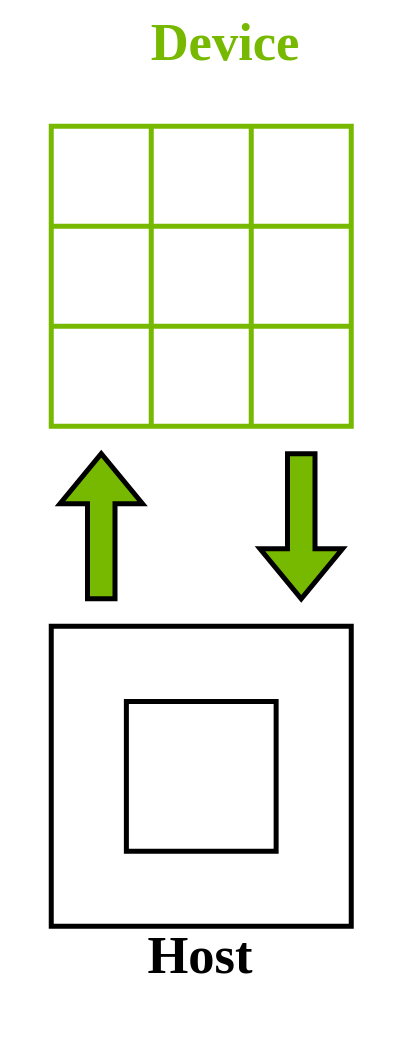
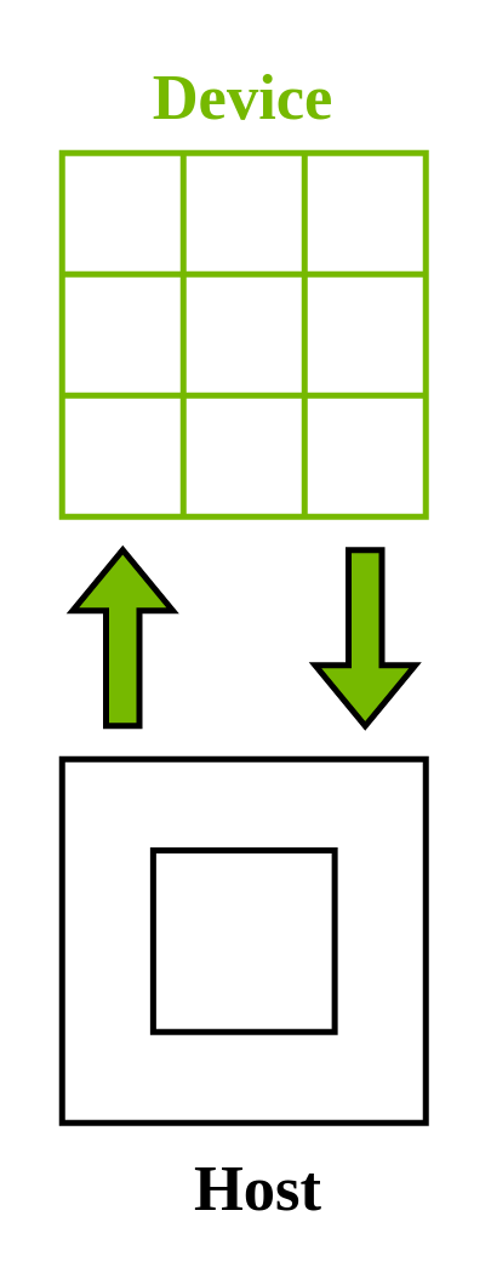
  <mxCell id="0" />
  <mxCell id="1" parent="0" />
  <mxCell id="2" value="" style="shape=table;startSize=0;container=1;collapsible=0;childLayout=tableLayout;fontSize=16;rounded=0;fillColor=none;swimlaneLine=0;strokeWidth=2;strokeColor=#76B900;" vertex="1" parent="1"><mxGeometry x="20" y="50" width="120" height="120" as="geometry" /></mxCell>
  <mxCell id="3" value="" style="shape=tableRow;horizontal=0;startSize=0;swimlaneHead=0;swimlaneBody=0;strokeColor=inherit;top=0;left=0;bottom=0;right=0;collapsible=0;dropTarget=0;fillColor=none;points=[[0,0.5],[1,0.5]];portConstraint=eastwest;fontSize=16;rounded=1;" vertex="1" parent="2"><mxGeometry width="120" height="40" as="geometry" /></mxCell>
  <mxCell id="4" value="" style="shape=partialRectangle;html=1;whiteSpace=wrap;connectable=0;strokeColor=inherit;overflow=hidden;fillColor=none;top=0;left=0;bottom=0;right=0;pointerEvents=1;fontSize=16;rounded=1;" vertex="1" parent="3"><mxGeometry width="40" height="40" as="geometry"><mxRectangle width="40" height="40" as="alternateBounds" /></mxGeometry></mxCell>
  <mxCell id="5" value="" style="shape=partialRectangle;html=1;whiteSpace=wrap;connectable=0;strokeColor=inherit;overflow=hidden;fillColor=none;top=0;left=0;bottom=0;right=0;pointerEvents=1;fontSize=16;rounded=1;" vertex="1" parent="3"><mxGeometry x="40" width="40" height="40" as="geometry"><mxRectangle width="40" height="40" as="alternateBounds" /></mxGeometry></mxCell>
  <mxCell id="6" value="" style="shape=partialRectangle;html=1;whiteSpace=wrap;connectable=0;strokeColor=inherit;overflow=hidden;fillColor=none;top=0;left=0;bottom=0;right=0;pointerEvents=1;fontSize=16;rounded=1;" vertex="1" parent="3"><mxGeometry x="80" width="40" height="40" as="geometry"><mxRectangle width="40" height="40" as="alternateBounds" /></mxGeometry></mxCell>
  <mxCell id="7" value="" style="shape=tableRow;horizontal=0;startSize=0;swimlaneHead=0;swimlaneBody=0;strokeColor=inherit;top=0;left=0;bottom=0;right=0;collapsible=0;dropTarget=0;fillColor=none;points=[[0,0.5],[1,0.5]];portConstraint=eastwest;fontSize=16;rounded=1;" vertex="1" parent="2"><mxGeometry y="40" width="120" height="40" as="geometry" /></mxCell>
  <mxCell id="8" value="" style="shape=partialRectangle;html=1;whiteSpace=wrap;connectable=0;strokeColor=inherit;overflow=hidden;fillColor=none;top=0;left=0;bottom=0;right=0;pointerEvents=1;fontSize=16;rounded=1;" vertex="1" parent="7"><mxGeometry width="40" height="40" as="geometry"><mxRectangle width="40" height="40" as="alternateBounds" /></mxGeometry></mxCell>
  <mxCell id="9" value="" style="shape=partialRectangle;html=1;whiteSpace=wrap;connectable=0;strokeColor=inherit;overflow=hidden;fillColor=none;top=0;left=0;bottom=0;right=0;pointerEvents=1;fontSize=16;rounded=1;" vertex="1" parent="7"><mxGeometry x="40" width="40" height="40" as="geometry"><mxRectangle width="40" height="40" as="alternateBounds" /></mxGeometry></mxCell>
  <mxCell id="10" value="" style="shape=partialRectangle;html=1;whiteSpace=wrap;connectable=0;strokeColor=inherit;overflow=hidden;fillColor=none;top=0;left=0;bottom=0;right=0;pointerEvents=1;fontSize=16;rounded=1;" vertex="1" parent="7"><mxGeometry x="80" width="40" height="40" as="geometry"><mxRectangle width="40" height="40" as="alternateBounds" /></mxGeometry></mxCell>
  <mxCell id="11" value="" style="shape=tableRow;horizontal=0;startSize=0;swimlaneHead=0;swimlaneBody=0;strokeColor=inherit;top=0;left=0;bottom=0;right=0;collapsible=0;dropTarget=0;fillColor=none;points=[[0,0.5],[1,0.5]];portConstraint=eastwest;fontSize=16;rounded=1;" vertex="1" parent="2"><mxGeometry y="80" width="120" height="40" as="geometry" /></mxCell>
  <mxCell id="12" value="" style="shape=partialRectangle;html=1;whiteSpace=wrap;connectable=0;strokeColor=inherit;overflow=hidden;fillColor=none;top=0;left=0;bottom=0;right=0;pointerEvents=1;fontSize=16;rounded=1;" vertex="1" parent="11"><mxGeometry width="40" height="40" as="geometry"><mxRectangle width="40" height="40" as="alternateBounds" /></mxGeometry></mxCell>
  <mxCell id="13" value="" style="shape=partialRectangle;html=1;whiteSpace=wrap;connectable=0;strokeColor=inherit;overflow=hidden;fillColor=none;top=0;left=0;bottom=0;right=0;pointerEvents=1;fontSize=16;rounded=1;" vertex="1" parent="11"><mxGeometry x="40" width="40" height="40" as="geometry"><mxRectangle width="40" height="40" as="alternateBounds" /></mxGeometry></mxCell>
  <mxCell id="14" value="" style="shape=partialRectangle;html=1;whiteSpace=wrap;connectable=0;strokeColor=inherit;overflow=hidden;fillColor=none;top=0;left=0;bottom=0;right=0;pointerEvents=1;fontSize=16;rounded=1;" vertex="1" parent="11"><mxGeometry x="80" width="40" height="40" as="geometry"><mxRectangle width="40" height="40" as="alternateBounds" /></mxGeometry></mxCell>
  <mxCell id="15" value="" style="verticalLabelPosition=bottom;verticalAlign=top;html=1;shape=mxgraph.basic.frame;dx=30.05;whiteSpace=wrap;rounded=0;strokeWidth=2;fillColor=none;" vertex="1" parent="1"><mxGeometry x="20" y="250" width="120" height="120" as="geometry" /></mxCell>
  <mxCell id="16" value="" style="shape=flexArrow;endArrow=classic;html=1;rounded=0;sketch=0;strokeWidth=2;fillColor=#76B900;" edge="1" parent="1"><mxGeometry width="50" height="50" relative="1" as="geometry"><mxPoint x="40" y="240" as="sourcePoint" /><mxPoint x="40" y="180" as="targetPoint" /></mxGeometry></mxCell>
  <mxCell id="17" value="" style="shape=flexArrow;endArrow=classic;html=1;rounded=0;sketch=0;strokeWidth=2;fillColor=#76B900;" edge="1" parent="1"><mxGeometry width="50" height="50" relative="1" as="geometry"><mxPoint x="120" y="180" as="sourcePoint" /><mxPoint x="120" y="240" as="targetPoint" /></mxGeometry></mxCell>
- <mxCell id="18" value="Device" style="text;html=1;strokeColor=none;fillColor=none;align=center;verticalAlign=middle;whiteSpace=wrap;rounded=0;fontFamily=NewComputerModernSans10;fontStyle=1;fontSize=21;spacing=0;spacingTop=-6;fontColor=#76B900;labelBackgroundColor=none;" vertex="1" parent="1"><mxGeometry x="60" y="5" width="60" height="30" as="geometry" /></mxCell>
- <mxCell id="19" value="Host" style="text;html=1;strokeColor=none;fillColor=none;align=center;verticalAlign=middle;whiteSpace=wrap;rounded=0;fontFamily=NewComputerModernSans10;fontStyle=1;fontSize=21;spacing=0;spacingTop=-6;fontColor=#000000;labelBackgroundColor=none;" vertex="1" parent="1"><mxGeometry x="50" y="370" width="60" height="30" as="geometry" /></mxCell>
+ <mxCell id="18" value="Device" style="text;html=1;strokeColor=none;fillColor=none;align=center;verticalAlign=middle;whiteSpace=wrap;rounded=0;fontFamily=NewComputerModernSans10;fontStyle=1;fontSize=21;spacing=0;spacingTop=-6;fontColor=#76B900;labelBackgroundColor=none;" vertex="1" parent="1"><mxGeometry x="50" y="20" width="60" height="30" as="geometry" /></mxCell>
+ <mxCell id="19" value="Host" style="text;html=1;strokeColor=none;fillColor=none;align=center;verticalAlign=middle;whiteSpace=wrap;rounded=0;fontFamily=NewComputerModernSans10;fontStyle=1;fontSize=21;spacing=0;spacingTop=-6;fontColor=#000000;labelBackgroundColor=none;" vertex="1" parent="1"><mxGeometry x="55" y="380" width="60" height="30" as="geometry" /></mxCell>
